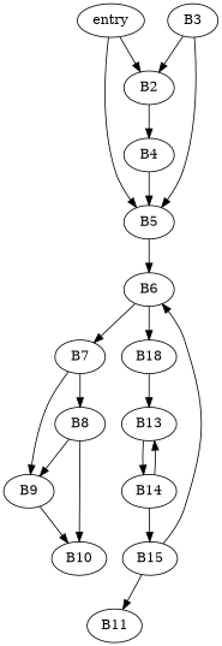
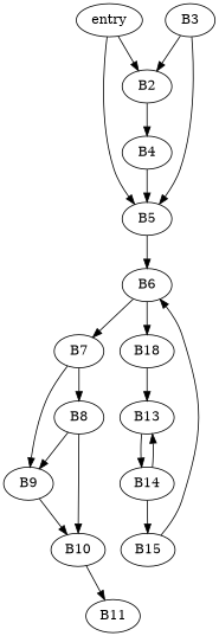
  digraph {
    n1 [label=entry]
    B2
    B5
    B4
    B6
    B3
    B7
    n8 [label=B18]
    B8
    B9
    B13
    B10
    B14
    B11
    B15
    n1 -> B2
    n1 -> B5
    B2 -> B4
    B5 -> B6
    B4 -> B5
    B6 -> B7
    B6 -> n8
    B3 -> B2
    B3 -> B5
    B7 -> B8
    B7 -> B9
    n8 -> B13
    B8 -> B9
    B8 -> B10
    B9 -> B10
    B13 -> B14
-   B15 -> B11
+   B10 -> B11
    B14 -> B13
    B14 -> B15
    B15 -> B6
  }
